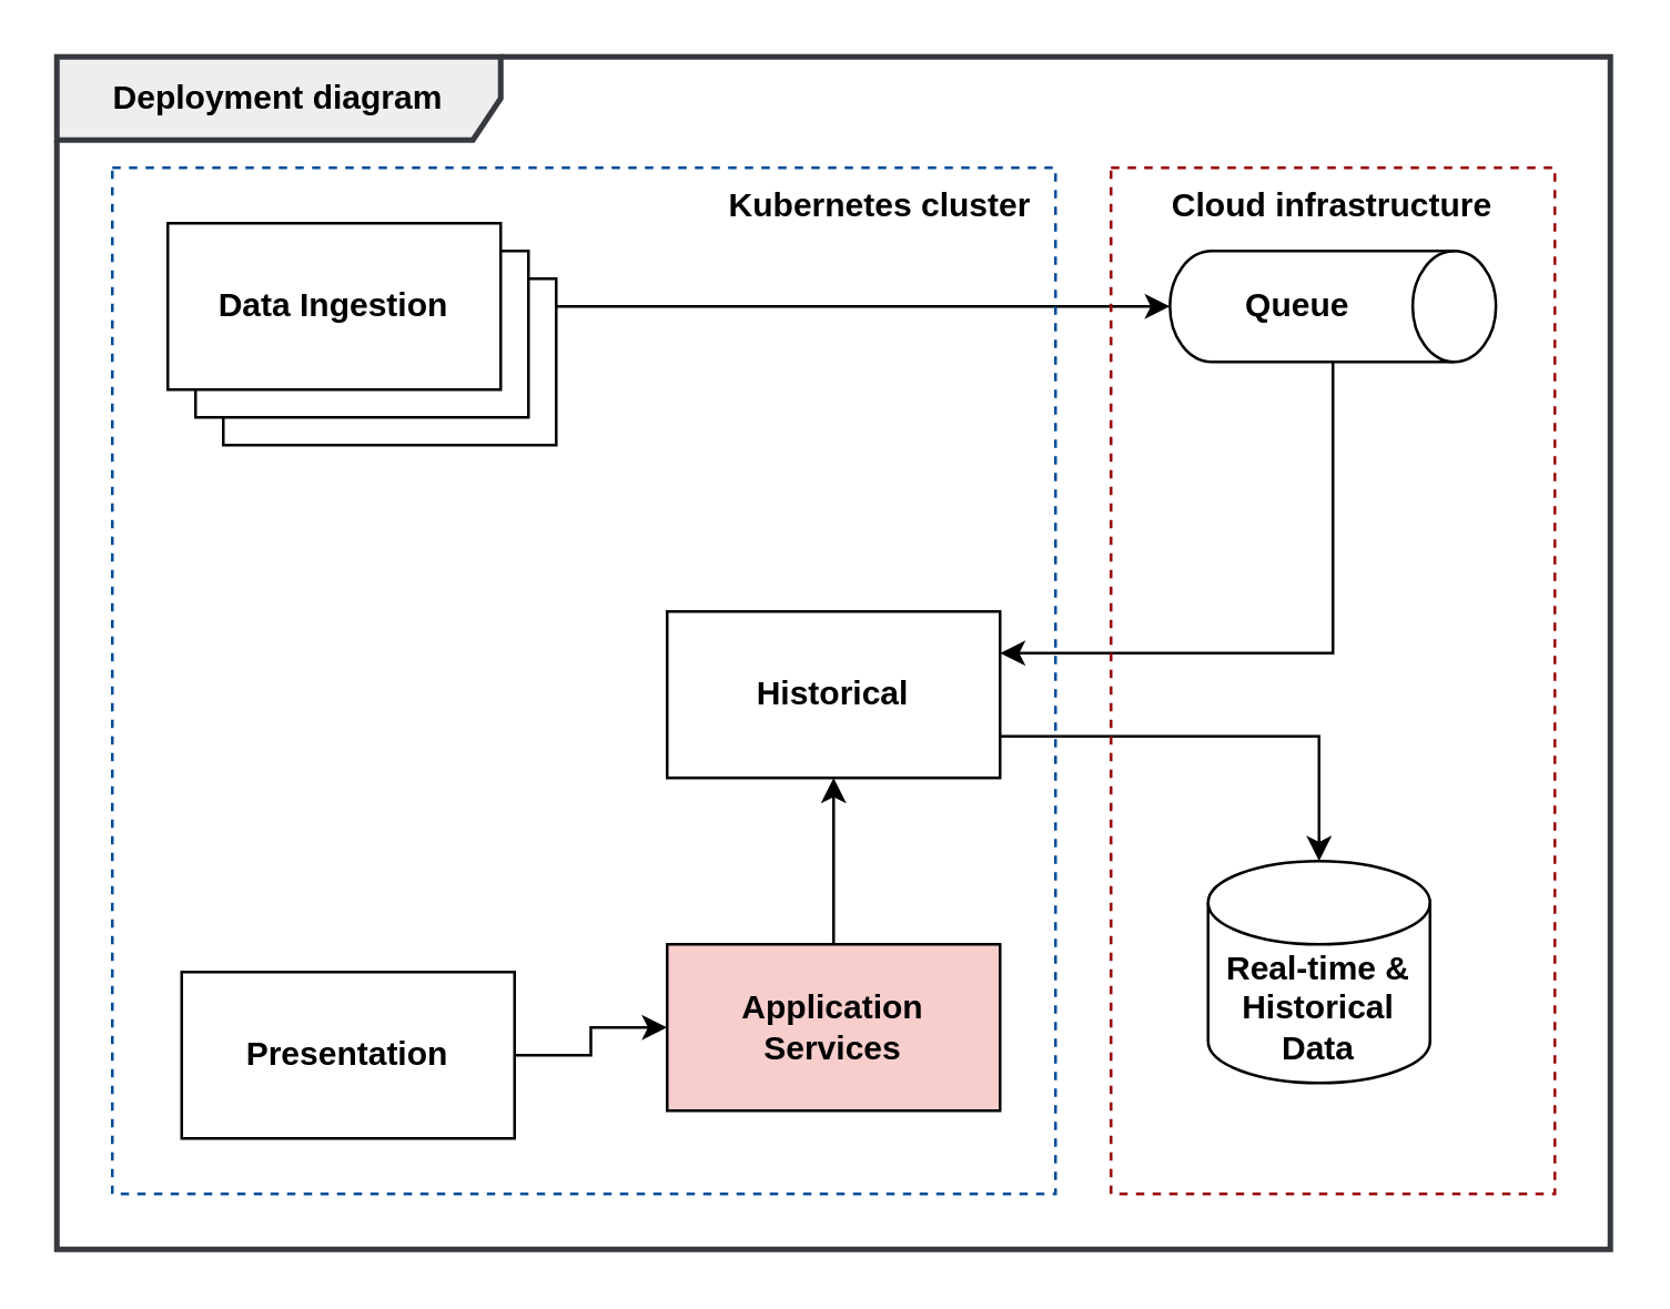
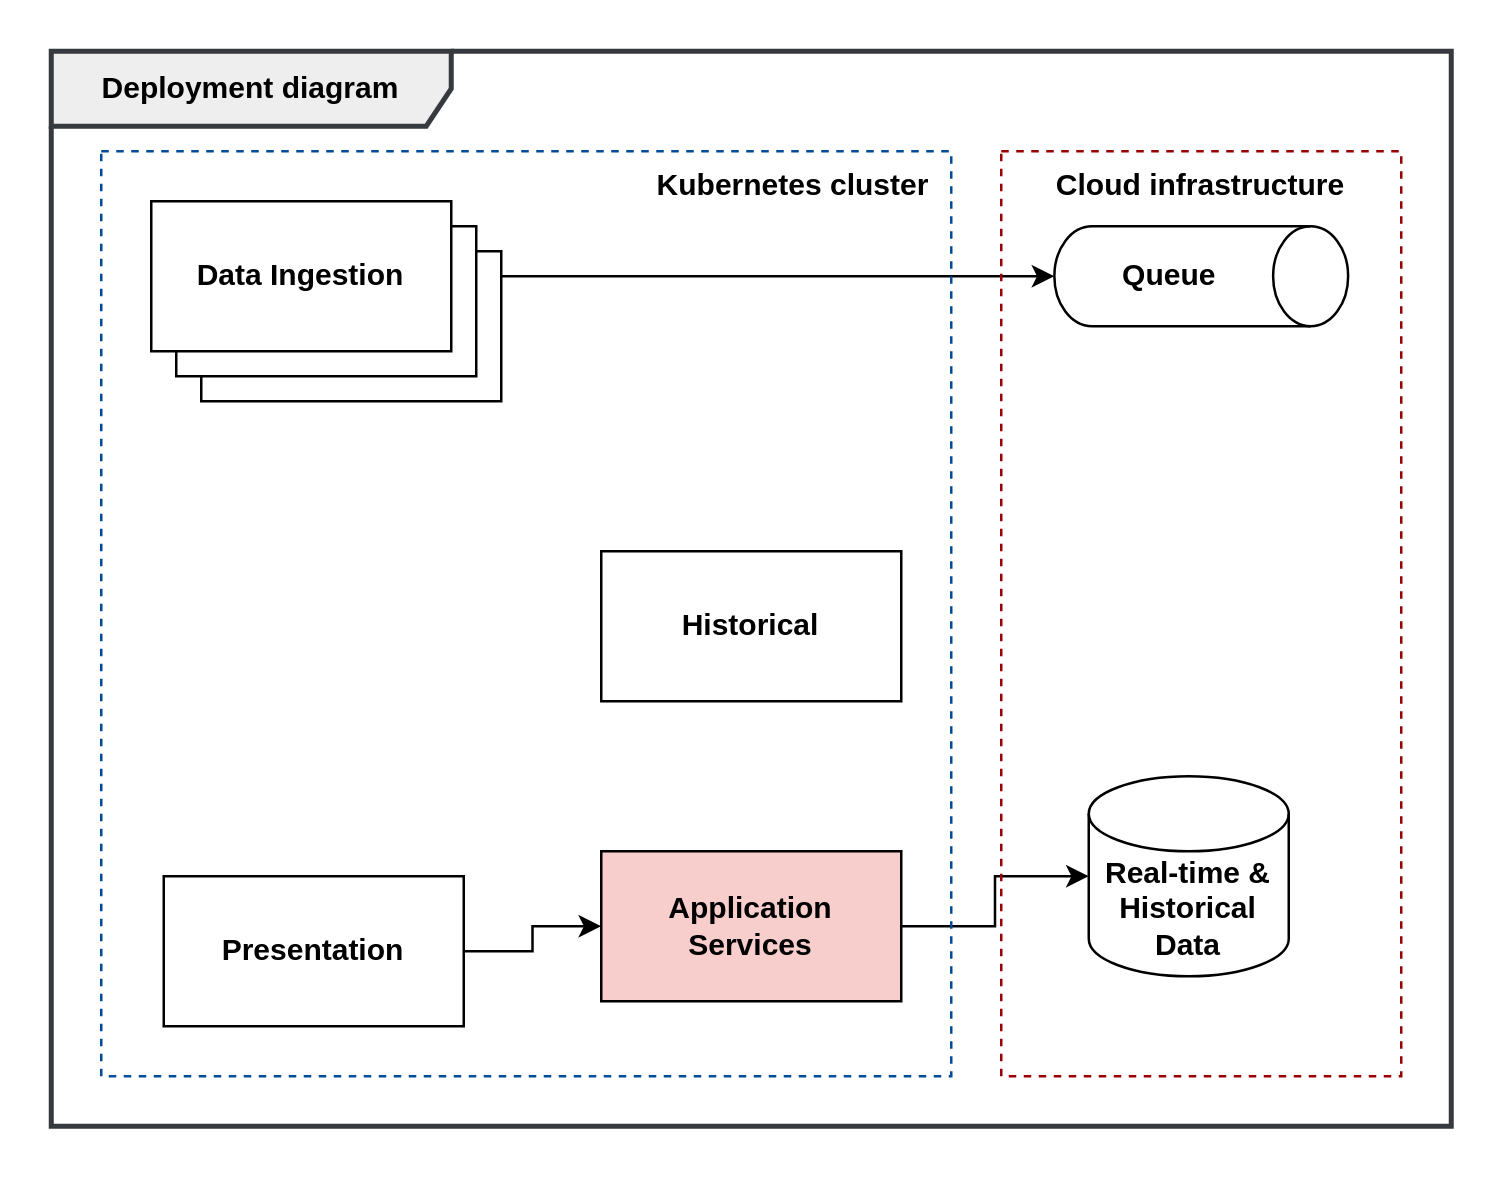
  <mxCell id="0" />
  <mxCell id="1" parent="0" />
  <mxCell id="2" value="Deployment diagram" style="shape=umlFrame;whiteSpace=wrap;html=1;pointerEvents=0;recursiveResize=0;container=1;collapsible=0;width=160;fillColor=#eeeeee;strokeColor=#36393d;strokeWidth=2;fontStyle=1" parent="1" vertex="1"><mxGeometry x="20" y="20" width="560" height="430" as="geometry" /></mxCell>
  <mxCell id="3" value="Queue" style="shape=cylinder3;whiteSpace=wrap;html=1;boundedLbl=1;backgroundOutline=1;size=15;rotation=90;horizontal=0;fontStyle=1" parent="2" vertex="1"><mxGeometry x="440" y="31.25" width="40" height="117.5" as="geometry" /></mxCell>
  <mxCell id="4" value="Presentation" style="rounded=0;whiteSpace=wrap;html=1;fontStyle=1" parent="2" vertex="1"><mxGeometry x="45" y="330" width="120" height="60" as="geometry" /></mxCell>
  <mxCell id="5" value="Application Services" style="rounded=0;whiteSpace=wrap;html=1;fontStyle=1;fillColor=#f8cecc;" parent="2" vertex="1"><mxGeometry x="220" y="320" width="120" height="60" as="geometry" /></mxCell>
  <mxCell id="6" value="" style="edgeStyle=orthogonalEdgeStyle;rounded=0;orthogonalLoop=1;jettySize=auto;html=1;" parent="2" source="4" target="5" edge="1"><mxGeometry relative="1" as="geometry" /></mxCell>
  <mxCell id="7" value="Historical" style="rounded=0;whiteSpace=wrap;html=1;fontStyle=1" parent="2" vertex="1"><mxGeometry x="220" y="200" width="120" height="60" as="geometry" /></mxCell>
- <mxCell id="8" style="edgeStyle=orthogonalEdgeStyle;rounded=0;orthogonalLoop=1;jettySize=auto;html=1;entryX=1;entryY=0.25;entryDx=0;entryDy=0;" parent="2" source="3" target="7" edge="1"><mxGeometry relative="1" as="geometry"><Array as="points"><mxPoint x="460" y="215" /></Array></mxGeometry></mxCell>
  <mxCell id="9" value="Real-time &amp;amp; Historical Data" style="shape=cylinder3;whiteSpace=wrap;html=1;boundedLbl=1;backgroundOutline=1;size=15;fontStyle=1" parent="2" vertex="1"><mxGeometry x="415" y="290" width="80" height="80" as="geometry" /></mxCell>
- <mxCell id="10" value="" style="edgeStyle=orthogonalEdgeStyle;rounded=0;orthogonalLoop=1;jettySize=auto;html=1;exitX=1;exitY=0.75;exitDx=0;exitDy=0;" parent="2" source="7" target="9" edge="1"><mxGeometry relative="1" as="geometry" /></mxCell>
- <mxCell id="11" value="" style="edgeStyle=orthogonalEdgeStyle;rounded=0;orthogonalLoop=1;jettySize=auto;html=1;" parent="2" source="5" target="7" edge="1"><mxGeometry relative="1" as="geometry" /></mxCell>
+ <mxCell id="11" value="" style="edgeStyle=orthogonalEdgeStyle;rounded=0;orthogonalLoop=1;jettySize=auto;html=1;" parent="2" source="5" target="9" edge="1"><mxGeometry relative="1" as="geometry" /></mxCell>
  <mxCell id="12" style="edgeStyle=orthogonalEdgeStyle;rounded=0;orthogonalLoop=1;jettySize=auto;html=1;exitX=1;exitY=0.5;exitDx=0;exitDy=0;entryX=0.5;entryY=1;entryDx=0;entryDy=0;entryPerimeter=0;" parent="2" source="17" target="3" edge="1"><mxGeometry relative="1" as="geometry" /></mxCell>
  <mxCell id="13" value="" style="group;fontStyle=1;align=right;labelPosition=left;verticalLabelPosition=top;verticalAlign=bottom;" parent="2" vertex="1" connectable="0"><mxGeometry x="40" y="60" width="320" height="350" as="geometry" /></mxCell>
  <mxCell id="14" value="Kubernetes cluster&amp;nbsp;&amp;nbsp;" style="rounded=0;whiteSpace=wrap;html=1;fillColor=none;dashed=1;fontStyle=1;labelPosition=center;verticalLabelPosition=middle;align=right;verticalAlign=top;strokeColor=#004C99;" parent="13" vertex="1"><mxGeometry x="-20" y="-20" width="340" height="370" as="geometry" /></mxCell>
  <mxCell id="15" value="Data Ingestion" style="rounded=0;whiteSpace=wrap;html=1;fontStyle=1" parent="13" vertex="1"><mxGeometry x="20" y="20" width="120" height="60" as="geometry" /></mxCell>
  <mxCell id="16" value="Data Ingestion" style="rounded=0;whiteSpace=wrap;html=1;fontStyle=1" parent="13" vertex="1"><mxGeometry x="10" y="10" width="120" height="60" as="geometry" /></mxCell>
  <mxCell id="17" value="Data Ingestion" style="rounded=0;whiteSpace=wrap;html=1;fontStyle=1" parent="13" vertex="1"><mxGeometry width="120" height="60" as="geometry" /></mxCell>
  <mxCell id="18" value="&lt;b&gt;Cloud infrastructure&lt;/b&gt;" style="rounded=0;whiteSpace=wrap;html=1;fillColor=none;dashed=1;verticalAlign=top;align=center;strokeColor=#990000;" parent="1" vertex="1"><mxGeometry x="400" y="60" width="160" height="370" as="geometry" /></mxCell>
